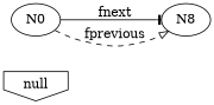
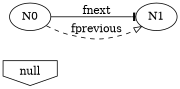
  digraph {
    nodesep=.5
    ordering=out
    rankdir=LR
    null [shape=invhouse]
    N0
-   N1 [label=N8]
+   N1
    N0 -> N1 [label=fnext style=solid arrowhead=tee]
    N0 -> N1 [label=fprevious style=dashed arrowhead=onormal]
  }
